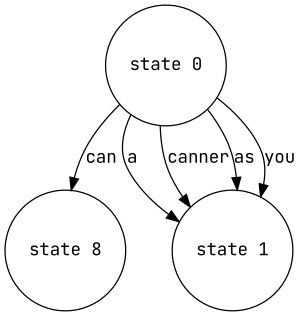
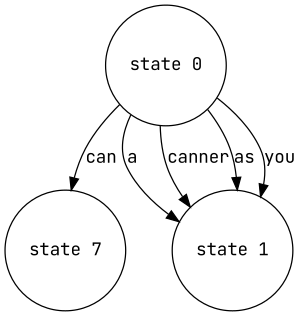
  digraph {
    fontname="JetBrains Mono"
    node [fontname="JetBrains Mono" ordering=out shape=circle]
    edge [fontname="JetBrains Mono"]
    "state 0"
-   "state 7" [label="state 8"]
+   "state 7"
    "state 1"
    "state 0" -> "state 7" [label=can]
    "state 0" -> "state 1" [label=a]
    "state 0" -> "state 1" [label=canner]
    "state 0" -> "state 1" [label=as]
    "state 0" -> "state 1" [label=you]
  }
